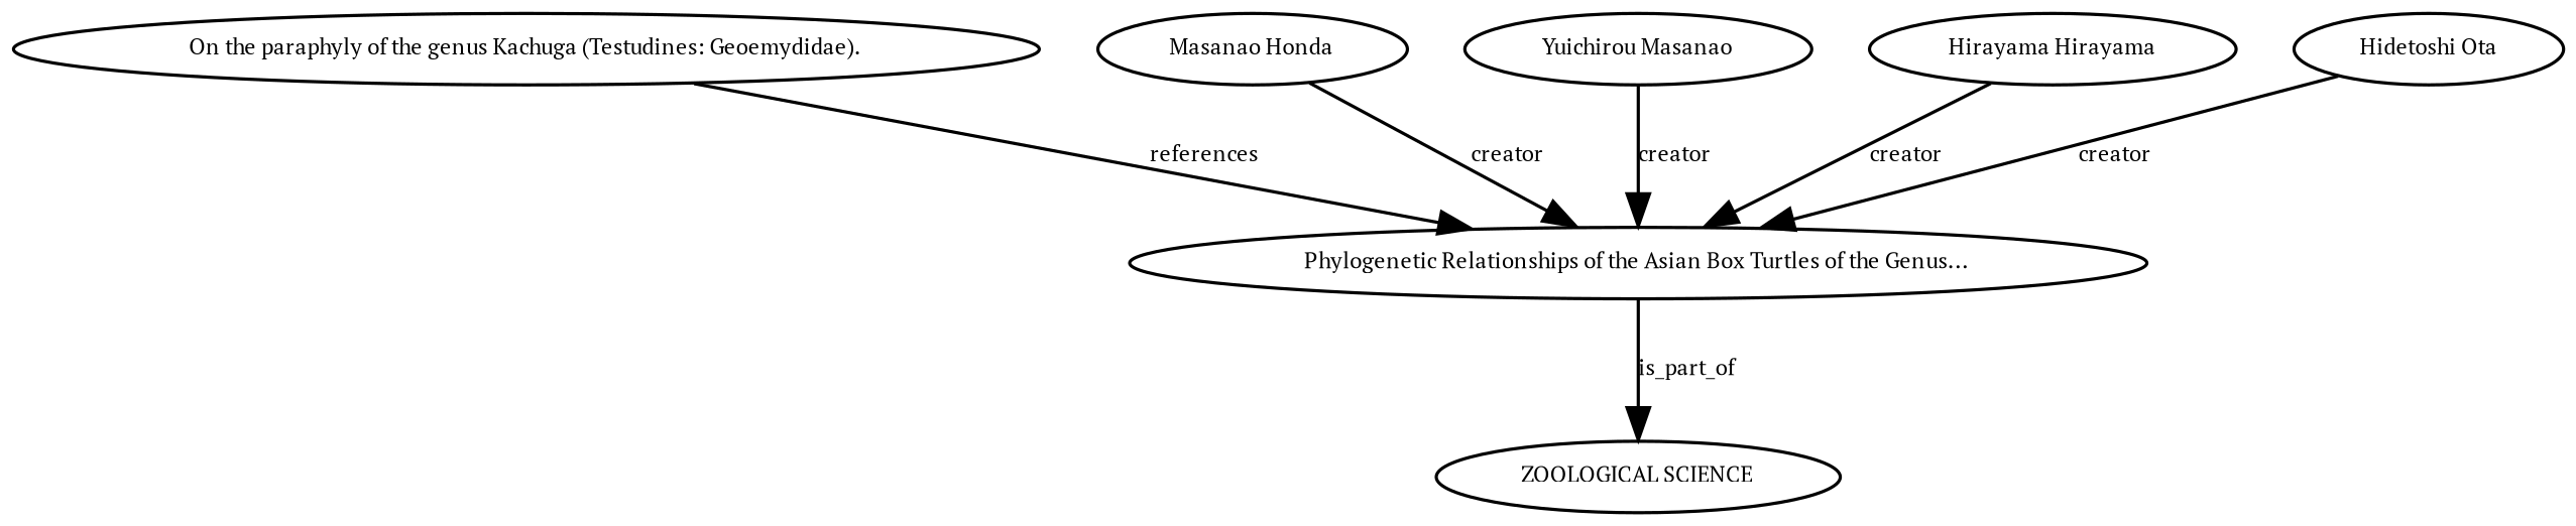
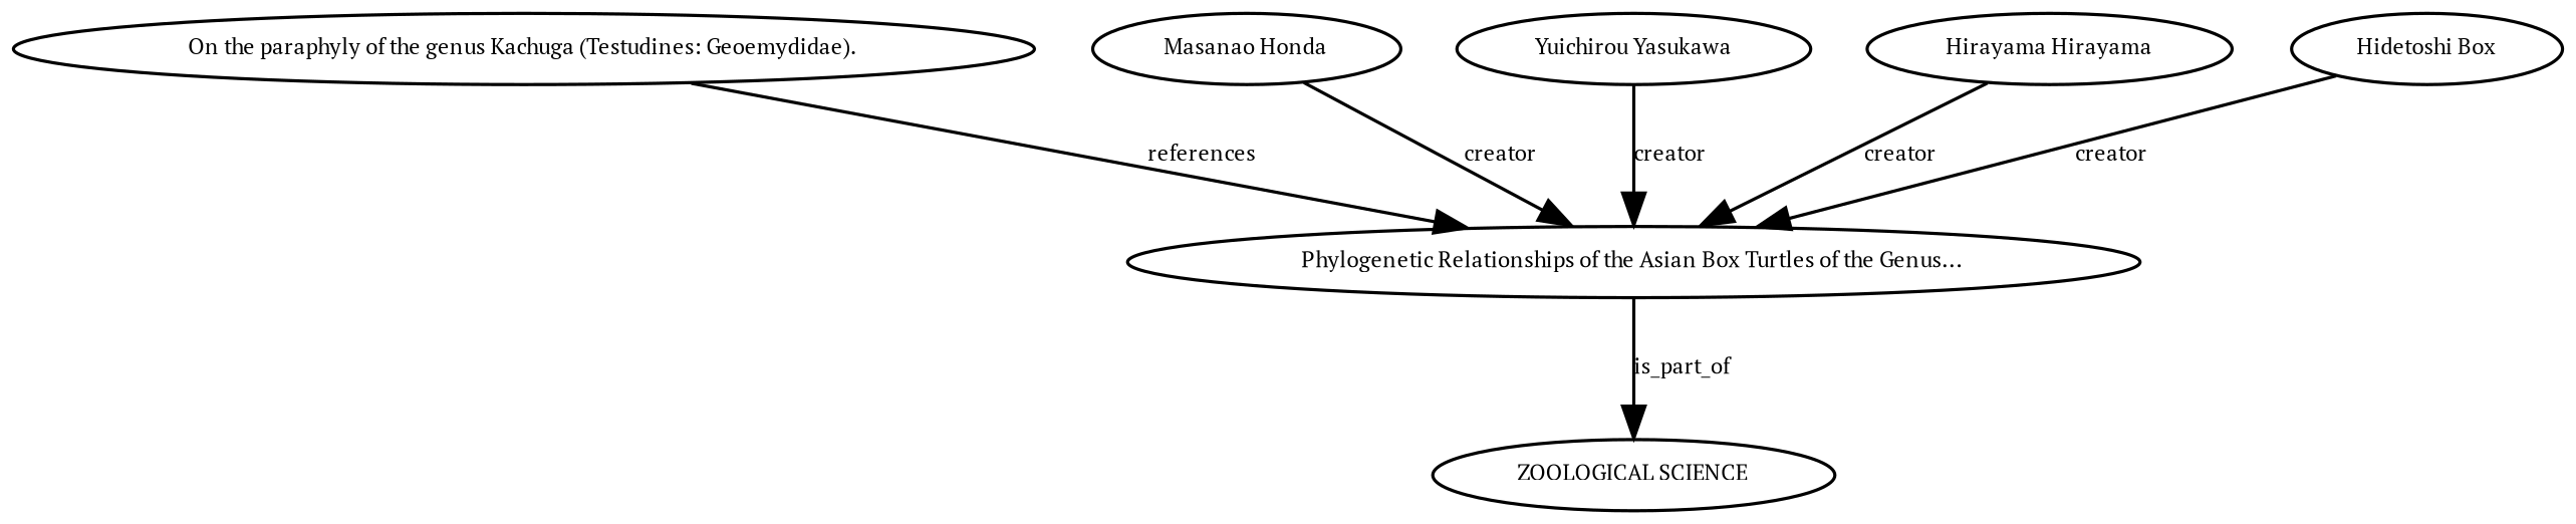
  digraph {
    fontname="PT Serif"
    node [fontname="PT Serif" fontsize=7]
    edge [fontname="PT Serif" fontsize=7]
    n1 [height=0.27433100247 label="Phylogenetic Relationships of the Asian Box Turtles of the Genus..." width=0.27433100247]
    n2 [height=0.27433100247 label="ZOOLOGICAL SCIENCE" width=0.27433100247]
    n3 [height=0.27433100247 label="On the paraphyly of the genus Kachuga (Testudines: Geoemydidae)." width=0.27433100247]
    n4 [height=0.27433100247 label="Masanao Honda" width=0.27433100247]
-   n5 [height=0.27433100247 label="Yuichirou Masanao" width=0.27433100247]
+   n5 [height=0.27433100247 label="Yuichirou Yasukawa" width=0.27433100247]
    n6 [height=0.27433100247 label="Hirayama Hirayama" width=0.27433100247]
-   n7 [height=0.27433100247 label="Hidetoshi Ota" width=0.27433100247]
+   n7 [height=0.27433100247 label="Hidetoshi Box" width=0.27433100247]
    n1 -> n2 [label=is_part_of]
    n3 -> n1 [label=references]
    n4 -> n1 [label=creator]
    n5 -> n1 [label=creator]
    n6 -> n1 [label=creator]
    n7 -> n1 [label=creator]
  }
